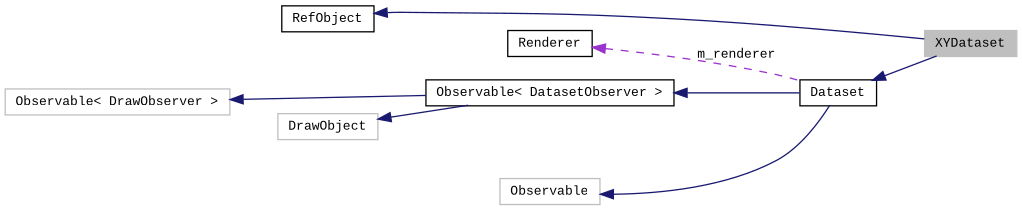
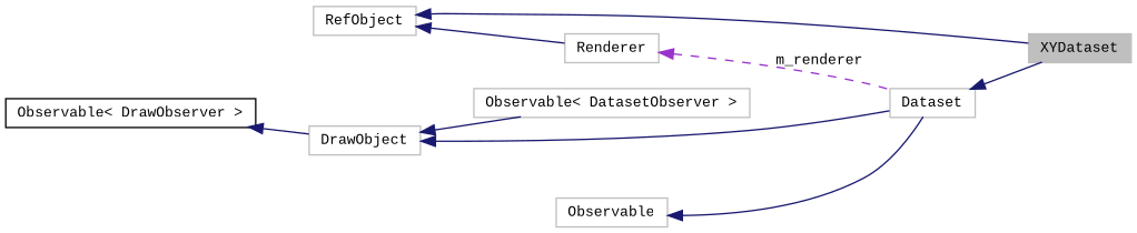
  digraph {
    fontname="Liberation Mono"
    rankdir=LR
    node [color=black fontname="Liberation Mono" fontsize=10 shape=record]
    edge [color=midnightblue dir=back fontname="Liberation Mono" fontsize=10 labelfontname=FreeSans labelfontsize=10 style=solid]
    n1 [color=grey75 fillcolor=grey75 fontcolor=black height=0.2 label=XYDataset style=filled width=0.4]
-   n2 [height=0.2 label=Dataset width=0.4]
-   n3 [height=0.2 label=RefObject width=0.4]
-   n4 [height=0.2 label=Renderer width=0.4]
-   n5 [height=0.2 label="Observable\< DatasetObserver \>" width=0.4]
+   n2 [color=grey75 height=0.2 label=Dataset width=0.4]
+   n3 [color=grey75 height=0.2 label=RefObject width=0.4]
+   n4 [color=grey75 height=0.2 label=Renderer width=0.4]
+   n5 [color=grey75 height=0.2 label="Observable\< DatasetObserver \>" width=0.4]
    n6 [color=grey75 height=0.2 label=Observable width=0.4]
    n7 [color=grey75 height=0.2 label=DrawObject width=0.4]
-   n8 [color=grey75 height=0.2 label="Observable\< DrawObserver \>" width=0.4]
+   n8 [height=0.2 label="Observable\< DrawObserver \>" width=0.4]
    n2 -> n1
    n3 -> n1
+   n3 -> n4
    n4 -> n2 [color=darkorchid3 label=m_renderer style=dashed]
-   n5 -> n2
+   n7 -> n2
    n6 -> n2
    n7 -> n5
-   n8 -> n5
+   n8 -> n7
  }
